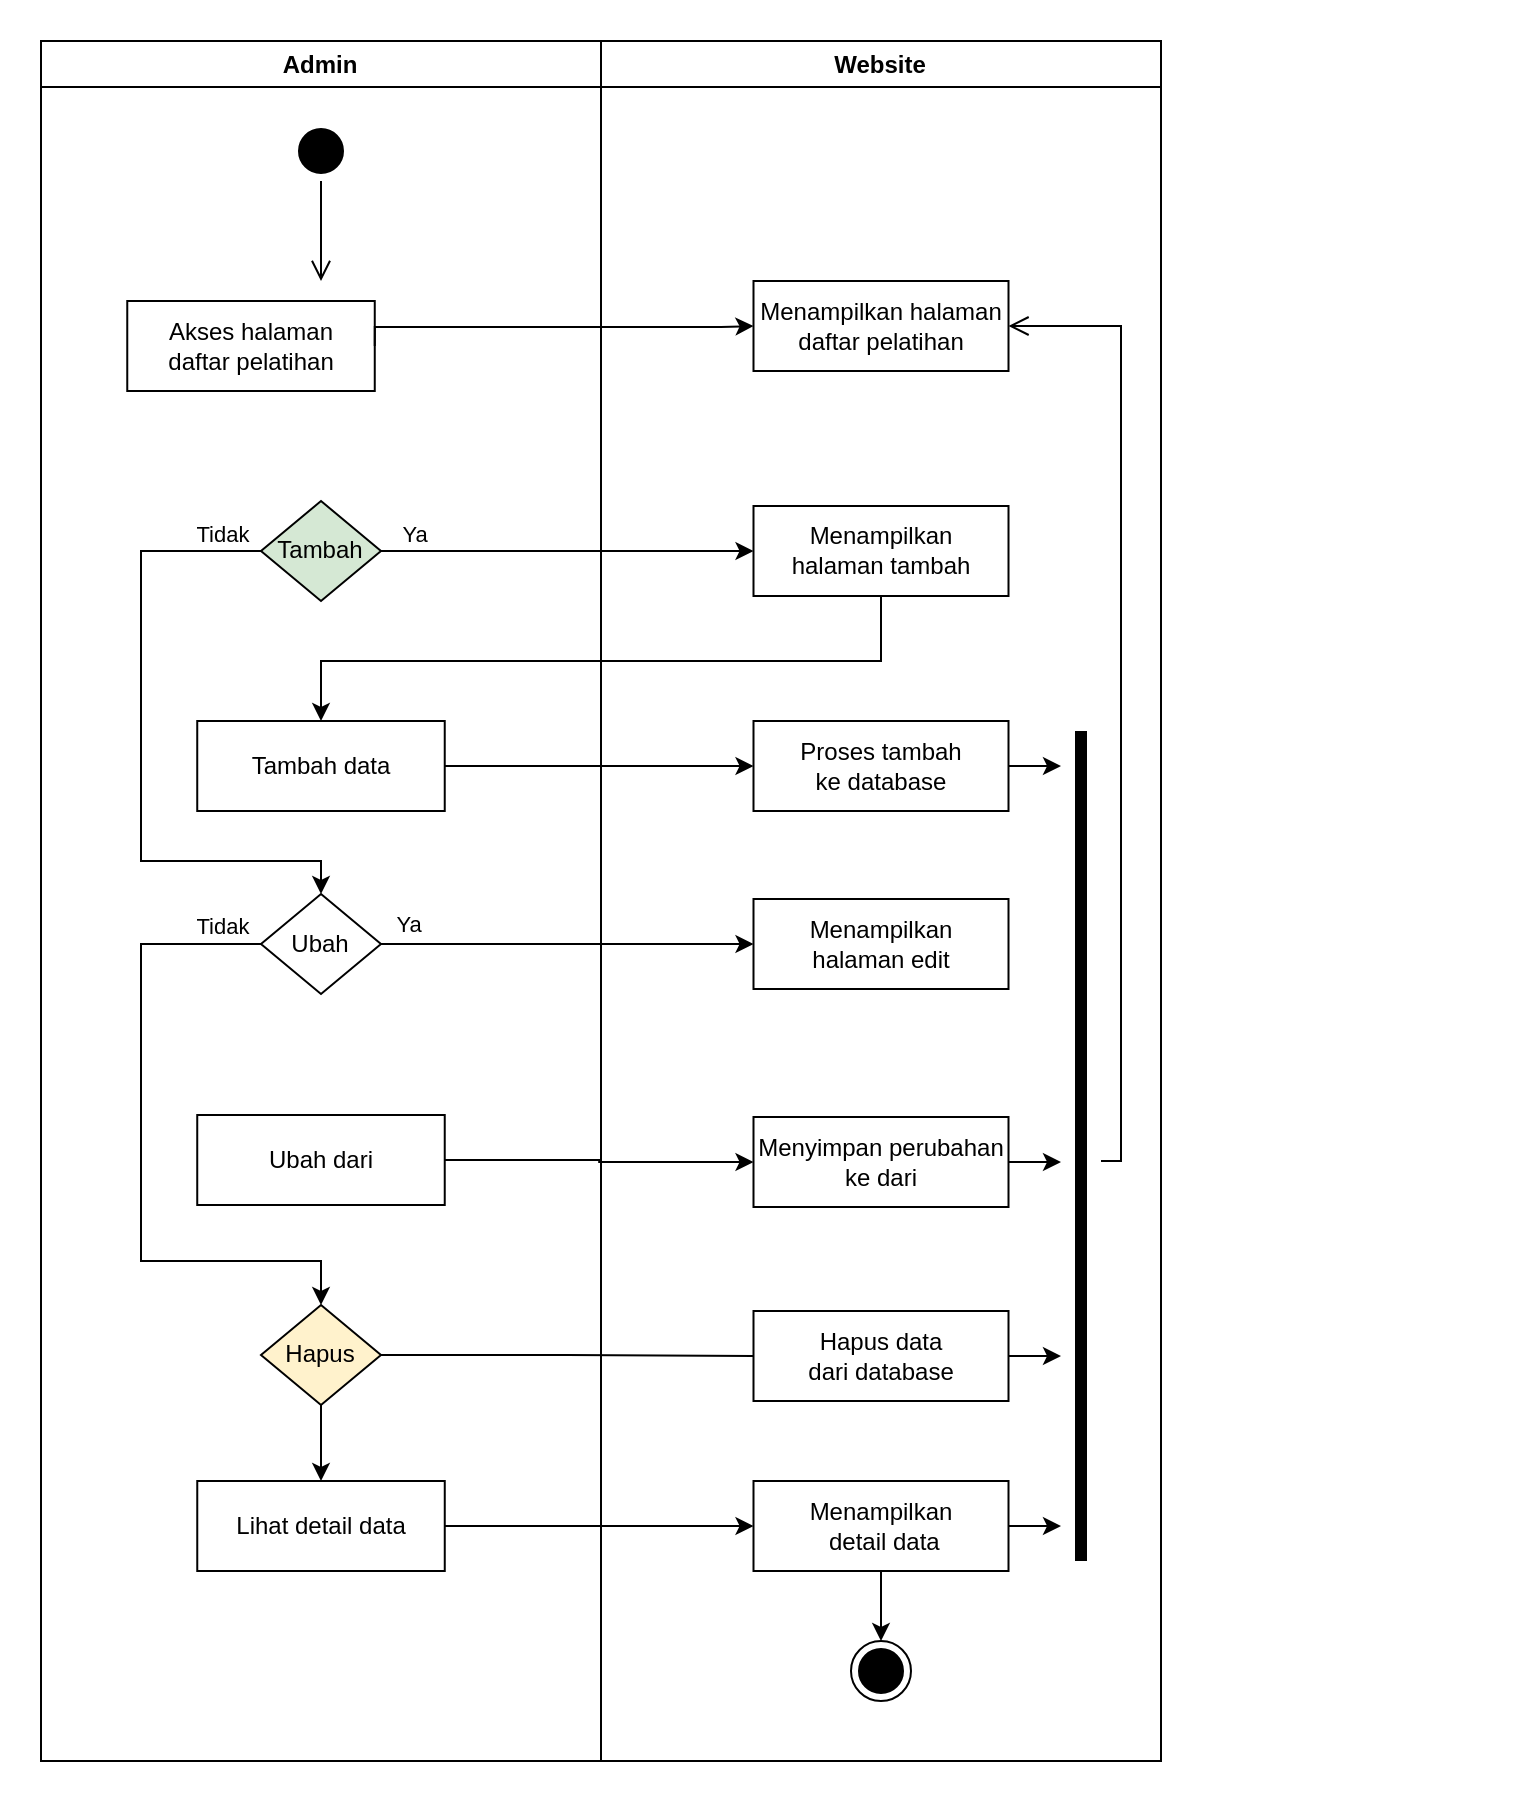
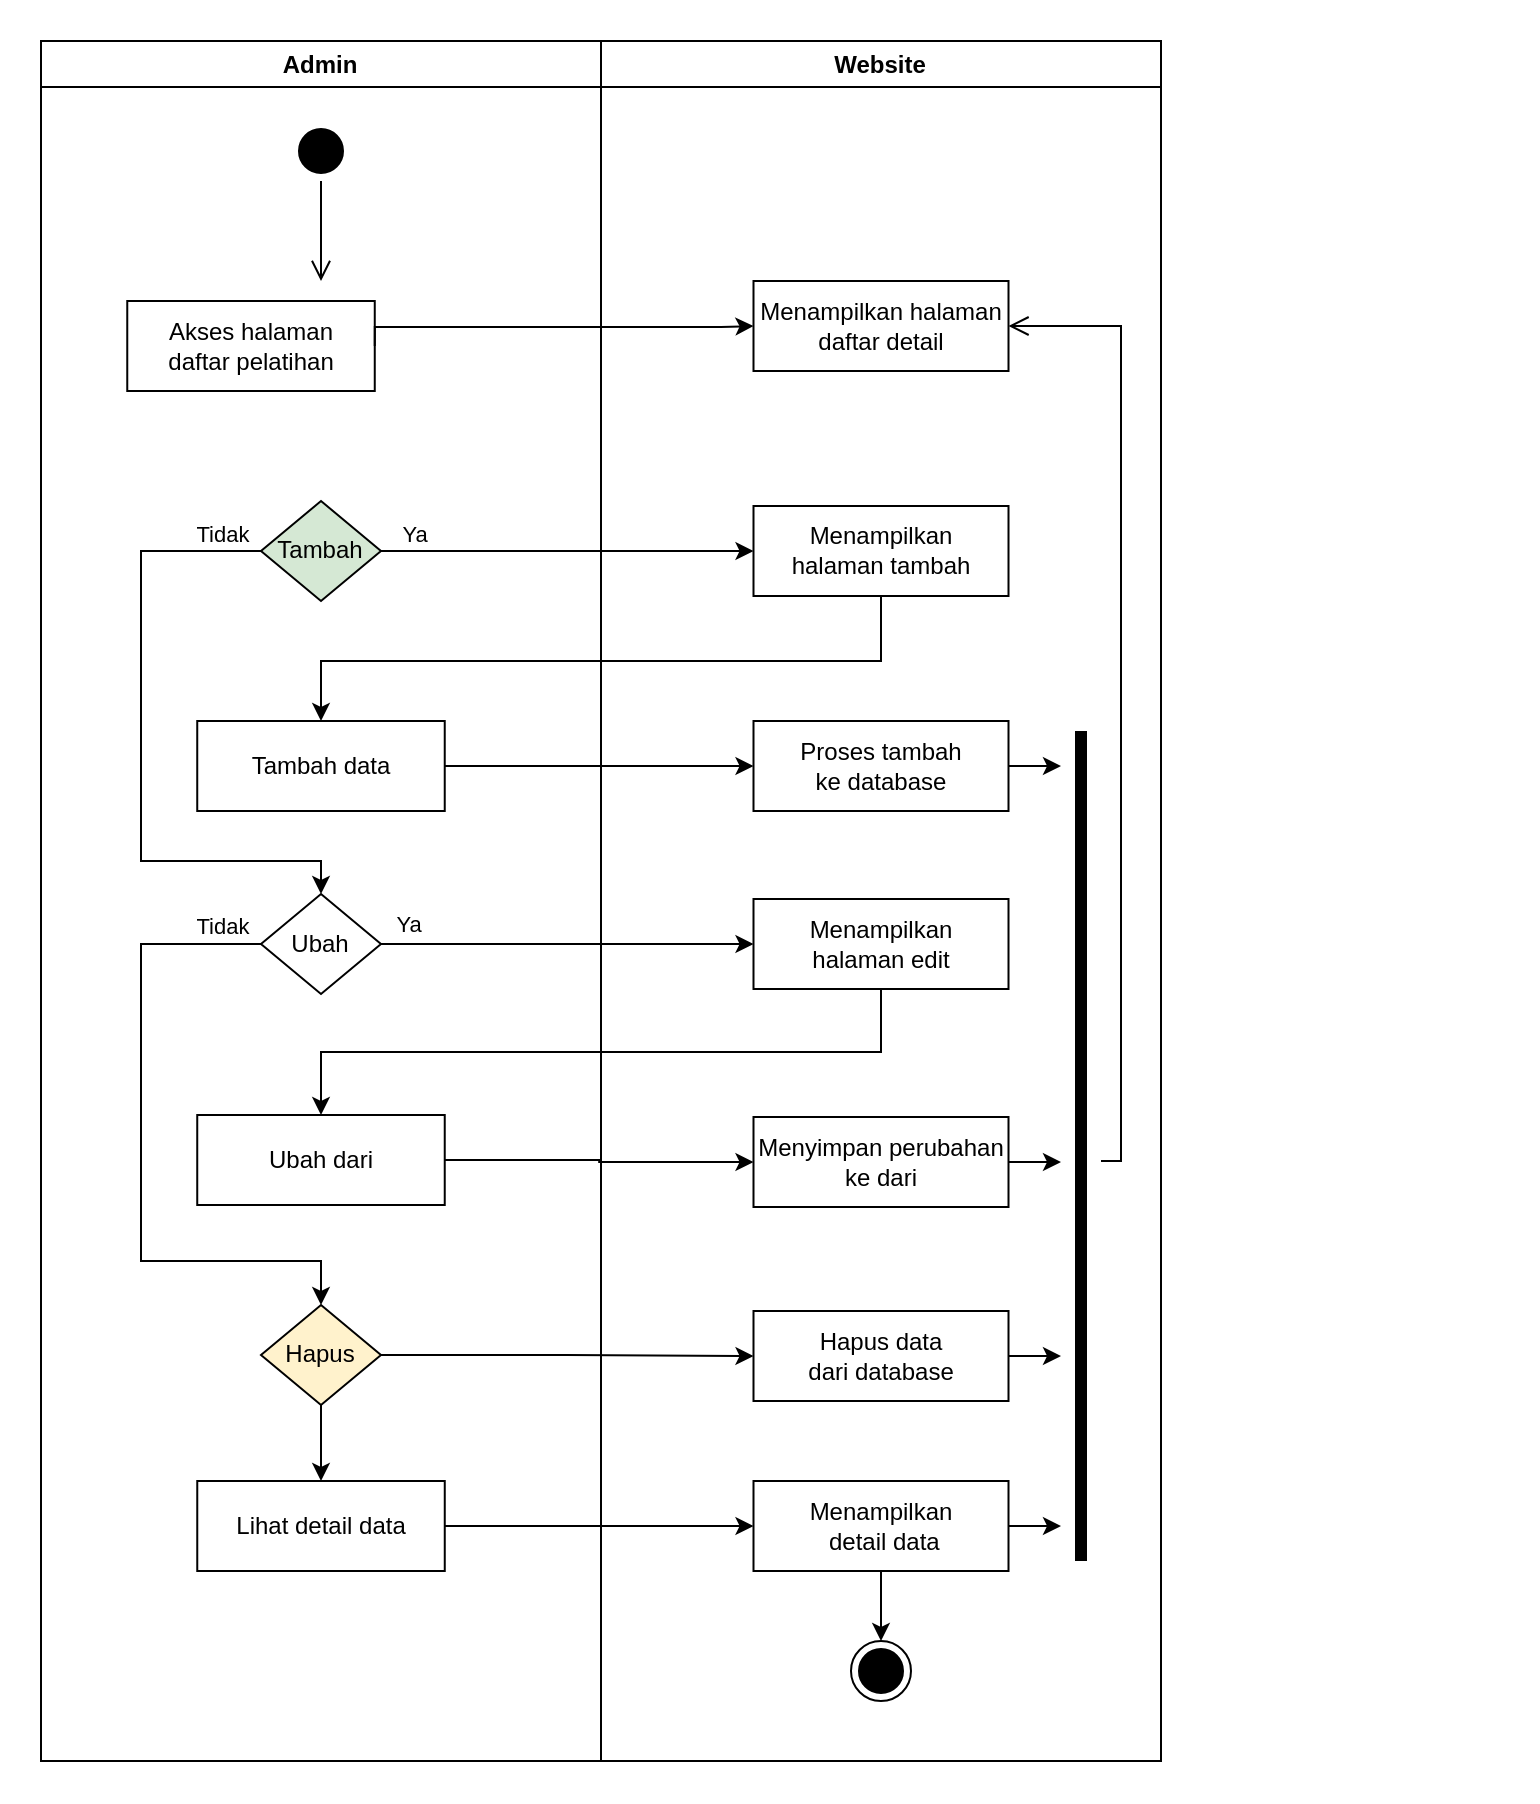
  <mxCell id="0" />
  <mxCell id="1" parent="0" />
  <mxCell id="2" value="Website" style="swimlane;fillColor=none;" parent="1" vertex="1"><mxGeometry x="300" y="20" width="280" height="860" as="geometry" /></mxCell>
- <mxCell id="3" value="Menampilkan halaman&lt;br&gt;daftar pelatihan" style="html=1;strokeColor=#000000;fillColor=default;" parent="2" vertex="1"><mxGeometry x="76.25" y="120" width="127.5" height="45" as="geometry" /></mxCell>
+ <mxCell id="3" value="Menampilkan halaman&lt;br&gt;daftar detail" style="html=1;strokeColor=#000000;fillColor=default;" parent="2" vertex="1"><mxGeometry x="76.25" y="120" width="127.5" height="45" as="geometry" /></mxCell>
  <mxCell id="4" value="" style="ellipse;html=1;shape=endState;fillColor=#000000;strokeColor=#000000;" parent="2" vertex="1"><mxGeometry x="125" y="800" width="30" height="30" as="geometry" /></mxCell>
  <mxCell id="5" value="Menampilkan &lt;br&gt;halaman tambah" style="html=1;strokeColor=#000000;fillColor=default;" parent="2" vertex="1"><mxGeometry x="76.25" y="232.5" width="127.5" height="45" as="geometry" /></mxCell>
  <mxCell id="6" value="Proses tambah&lt;br&gt;ke database" style="html=1;strokeColor=#000000;fillColor=default;" parent="2" vertex="1"><mxGeometry x="76.25" y="340" width="127.5" height="45" as="geometry" /></mxCell>
  <mxCell id="7" value="Menampilkan &lt;br&gt;halaman edit" style="html=1;strokeColor=#000000;fillColor=default;" parent="2" vertex="1"><mxGeometry x="76.25" y="429" width="127.5" height="45" as="geometry" /></mxCell>
  <mxCell id="8" value="Menyimpan perubahan&lt;br&gt;ke dari" style="html=1;strokeColor=#000000;fillColor=default;" parent="2" vertex="1"><mxGeometry x="76.25" y="538" width="127.5" height="45" as="geometry" /></mxCell>
  <mxCell id="9" value="Hapus data&lt;br&gt;dari database" style="html=1;strokeColor=#000000;fillColor=default;" parent="2" vertex="1"><mxGeometry x="76.25" y="635" width="127.5" height="45" as="geometry" /></mxCell>
  <mxCell id="10" style="edgeStyle=orthogonalEdgeStyle;rounded=0;orthogonalLoop=1;jettySize=auto;html=1;exitX=0.5;exitY=1;exitDx=0;exitDy=0;entryX=0.5;entryY=0;entryDx=0;entryDy=0;" parent="2" source="11" target="4" edge="1"><mxGeometry relative="1" as="geometry" /></mxCell>
  <mxCell id="11" value="Menampilkan &lt;br&gt;&amp;nbsp;detail data" style="html=1;strokeColor=#000000;fillColor=default;" parent="2" vertex="1"><mxGeometry x="76.25" y="720" width="127.5" height="45" as="geometry" /></mxCell>
  <mxCell id="12" value="" style="shape=line;html=1;strokeWidth=6;strokeColor=#000000;rotation=-90;" parent="2" vertex="1"><mxGeometry x="32.5" y="547.5" width="415" height="10" as="geometry" /></mxCell>
  <mxCell id="13" value="" style="edgeStyle=orthogonalEdgeStyle;html=1;verticalAlign=bottom;endArrow=open;endSize=8;strokeColor=#000000;rounded=0;entryX=1;entryY=0.5;entryDx=0;entryDy=0;" parent="2" target="3" edge="1"><mxGeometry relative="1" as="geometry"><mxPoint x="350" y="400" as="targetPoint" /><mxPoint x="250" y="560" as="sourcePoint" /><Array as="points"><mxPoint x="260" y="560" /><mxPoint x="260" y="143" /></Array></mxGeometry></mxCell>
  <mxCell id="14" value="Admin" style="swimlane;fillColor=none;" parent="1" vertex="1"><mxGeometry x="20" y="20" width="280" height="860" as="geometry" /></mxCell>
  <mxCell id="15" value="" style="ellipse;html=1;shape=startState;fillColor=#000000;strokeColor=#000000;" parent="14" vertex="1"><mxGeometry x="125" y="40" width="30" height="30" as="geometry" /></mxCell>
  <mxCell id="16" value="" style="edgeStyle=orthogonalEdgeStyle;html=1;verticalAlign=bottom;endArrow=open;endSize=8;strokeColor=#000000;rounded=0;" parent="14" source="15" edge="1"><mxGeometry relative="1" as="geometry"><mxPoint x="140" y="120" as="targetPoint" /></mxGeometry></mxCell>
  <mxCell id="17" value="Akses halaman&lt;br&gt;daftar pelatihan" style="html=1;strokeColor=#000000;fillColor=default;" parent="14" vertex="1"><mxGeometry x="43.13" y="130" width="123.75" height="45" as="geometry" /></mxCell>
  <mxCell id="18" style="edgeStyle=orthogonalEdgeStyle;rounded=0;orthogonalLoop=1;jettySize=auto;html=1;exitX=0;exitY=0.5;exitDx=0;exitDy=0;entryX=0.5;entryY=0;entryDx=0;entryDy=0;" parent="14" source="19" target="23" edge="1"><mxGeometry relative="1" as="geometry"><Array as="points"><mxPoint x="50" y="255" /><mxPoint x="50" y="410" /><mxPoint x="140" y="410" /></Array></mxGeometry></mxCell>
  <mxCell id="19" value="Tambah" style="rhombus;whiteSpace=wrap;html=1;fillColor=#d5e8d4;" parent="14" vertex="1"><mxGeometry x="110" y="230" width="59.99" height="50" as="geometry" /></mxCell>
  <mxCell id="20" value="Tambah data" style="html=1;strokeColor=#000000;fillColor=default;" parent="14" vertex="1"><mxGeometry x="78.12" y="340" width="123.75" height="45" as="geometry" /></mxCell>
  <mxCell id="21" style="edgeStyle=orthogonalEdgeStyle;rounded=0;orthogonalLoop=1;jettySize=auto;html=1;exitX=0;exitY=0.5;exitDx=0;exitDy=0;entryX=0.5;entryY=0;entryDx=0;entryDy=0;" parent="14" source="23" target="27" edge="1"><mxGeometry relative="1" as="geometry"><Array as="points"><mxPoint x="50" y="451" /><mxPoint x="50" y="610" /><mxPoint x="140" y="610" /></Array></mxGeometry></mxCell>
  <mxCell id="22" value="Tidak" style="edgeLabel;html=1;align=center;verticalAlign=middle;resizable=0;points=[];" parent="21" connectable="0" vertex="1"><mxGeometry x="-0.881" y="-1" relative="1" as="geometry"><mxPoint y="-8" as="offset" /></mxGeometry></mxCell>
  <mxCell id="23" value="Ubah" style="rhombus;whiteSpace=wrap;html=1;" parent="14" vertex="1"><mxGeometry x="110.0" y="426.5" width="59.99" height="50" as="geometry" /></mxCell>
  <mxCell id="24" value="Tidak" style="edgeLabel;html=1;align=center;verticalAlign=middle;resizable=0;points=[];" parent="14" connectable="0" vertex="1"><mxGeometry x="188.871" y="253" as="geometry"><mxPoint x="-98" y="-7" as="offset" /></mxGeometry></mxCell>
  <mxCell id="25" value="Ubah dari" style="html=1;strokeColor=#000000;fillColor=default;" parent="14" vertex="1"><mxGeometry x="78.12" y="537" width="123.75" height="45" as="geometry" /></mxCell>
  <mxCell id="26" style="edgeStyle=orthogonalEdgeStyle;rounded=0;orthogonalLoop=1;jettySize=auto;html=1;exitX=0.5;exitY=1;exitDx=0;exitDy=0;entryX=0.5;entryY=0;entryDx=0;entryDy=0;" parent="14" source="27" target="28" edge="1"><mxGeometry relative="1" as="geometry" /></mxCell>
  <mxCell id="27" value="Hapus" style="rhombus;whiteSpace=wrap;html=1;fillColor=#fff2cc;" parent="14" vertex="1"><mxGeometry x="110" y="632" width="59.99" height="50" as="geometry" /></mxCell>
  <mxCell id="28" value="Lihat detail data" style="html=1;strokeColor=#000000;fillColor=default;" parent="14" vertex="1"><mxGeometry x="78.13" y="720" width="123.75" height="45" as="geometry" /></mxCell>
  <mxCell id="29" style="edgeStyle=orthogonalEdgeStyle;rounded=0;orthogonalLoop=1;jettySize=auto;html=1;exitX=1;exitY=0.5;exitDx=0;exitDy=0;strokeColor=#000000;entryX=0;entryY=0.5;entryDx=0;entryDy=0;" parent="1" source="17" target="3" edge="1"><mxGeometry relative="1" as="geometry"><mxPoint x="420" y="85" as="targetPoint" /><Array as="points"><mxPoint x="360" y="163" /><mxPoint x="370" y="163" /></Array></mxGeometry></mxCell>
  <mxCell id="30" style="edgeStyle=orthogonalEdgeStyle;rounded=0;orthogonalLoop=1;jettySize=auto;html=1;exitX=1;exitY=0.5;exitDx=0;exitDy=0;entryX=0;entryY=0.5;entryDx=0;entryDy=0;" parent="1" source="19" target="5" edge="1"><mxGeometry relative="1" as="geometry" /></mxCell>
  <mxCell id="31" value="Ya" style="edgeLabel;html=1;align=center;verticalAlign=middle;resizable=0;points=[];" parent="30" connectable="0" vertex="1"><mxGeometry x="-0.815" y="2" relative="1" as="geometry"><mxPoint y="-7" as="offset" /></mxGeometry></mxCell>
  <mxCell id="32" style="edgeStyle=orthogonalEdgeStyle;rounded=0;orthogonalLoop=1;jettySize=auto;html=1;exitX=0.5;exitY=1;exitDx=0;exitDy=0;entryX=0.5;entryY=0;entryDx=0;entryDy=0;" parent="1" source="5" target="20" edge="1"><mxGeometry relative="1" as="geometry"><Array as="points"><mxPoint x="440" y="330" /><mxPoint x="160" y="330" /></Array></mxGeometry></mxCell>
  <mxCell id="33" style="edgeStyle=orthogonalEdgeStyle;rounded=0;orthogonalLoop=1;jettySize=auto;html=1;exitX=1;exitY=0.5;exitDx=0;exitDy=0;entryX=0;entryY=0.5;entryDx=0;entryDy=0;" parent="1" source="20" target="6" edge="1"><mxGeometry relative="1" as="geometry" /></mxCell>
  <mxCell id="34" style="edgeStyle=orthogonalEdgeStyle;rounded=0;orthogonalLoop=1;jettySize=auto;html=1;exitX=1;exitY=0.5;exitDx=0;exitDy=0;entryX=0;entryY=0.5;entryDx=0;entryDy=0;" parent="1" source="23" target="7" edge="1"><mxGeometry relative="1" as="geometry" /></mxCell>
  <mxCell id="35" value="Ya" style="edgeLabel;html=1;align=center;verticalAlign=middle;resizable=0;points=[];" parent="34" connectable="0" vertex="1"><mxGeometry x="-0.853" y="1" relative="1" as="geometry"><mxPoint y="-9" as="offset" /></mxGeometry></mxCell>
+ <mxCell id="36" style="edgeStyle=orthogonalEdgeStyle;rounded=0;orthogonalLoop=1;jettySize=auto;html=1;exitX=0.5;exitY=1;exitDx=0;exitDy=0;entryX=0.5;entryY=0;entryDx=0;entryDy=0;" parent="1" source="7" target="25" edge="1"><mxGeometry relative="1" as="geometry" /></mxCell>
  <mxCell id="37" style="edgeStyle=orthogonalEdgeStyle;rounded=0;orthogonalLoop=1;jettySize=auto;html=1;exitX=1;exitY=0.5;exitDx=0;exitDy=0;entryX=0;entryY=0.5;entryDx=0;entryDy=0;" parent="1" source="25" target="8" edge="1"><mxGeometry relative="1" as="geometry" /></mxCell>
- <mxCell id="38" style="edgeStyle=orthogonalEdgeStyle;rounded=0;orthogonalLoop=1;jettySize=auto;html=1;exitX=1;exitY=0.5;exitDx=0;exitDy=0;entryX=0;entryY=0.5;entryDx=0;entryDy=0;endArrow=none;" parent="1" source="27" target="9" edge="1"><mxGeometry relative="1" as="geometry" /></mxCell>
+ <mxCell id="38" style="edgeStyle=orthogonalEdgeStyle;rounded=0;orthogonalLoop=1;jettySize=auto;html=1;exitX=1;exitY=0.5;exitDx=0;exitDy=0;entryX=0;entryY=0.5;entryDx=0;entryDy=0;" parent="1" source="27" target="9" edge="1"><mxGeometry relative="1" as="geometry" /></mxCell>
  <mxCell id="39" style="edgeStyle=orthogonalEdgeStyle;rounded=0;orthogonalLoop=1;jettySize=auto;html=1;exitX=1;exitY=0.5;exitDx=0;exitDy=0;entryX=0;entryY=0.5;entryDx=0;entryDy=0;" parent="1" source="28" target="11" edge="1"><mxGeometry relative="1" as="geometry" /></mxCell>
  <mxCell id="40" style="edgeStyle=orthogonalEdgeStyle;rounded=0;orthogonalLoop=1;jettySize=auto;html=1;exitX=1;exitY=0.5;exitDx=0;exitDy=0;" parent="1" source="11" edge="1"><mxGeometry relative="1" as="geometry"><mxPoint x="530" y="762.333" as="targetPoint" /></mxGeometry></mxCell>
  <mxCell id="41" style="edgeStyle=orthogonalEdgeStyle;rounded=0;orthogonalLoop=1;jettySize=auto;html=1;exitX=1;exitY=0.5;exitDx=0;exitDy=0;" parent="1" source="9" edge="1"><mxGeometry relative="1" as="geometry"><mxPoint x="530" y="677.667" as="targetPoint" /></mxGeometry></mxCell>
  <mxCell id="42" style="edgeStyle=orthogonalEdgeStyle;rounded=0;orthogonalLoop=1;jettySize=auto;html=1;exitX=1;exitY=0.5;exitDx=0;exitDy=0;" parent="1" source="8" edge="1"><mxGeometry relative="1" as="geometry"><mxPoint x="530" y="580.333" as="targetPoint" /></mxGeometry></mxCell>
  <mxCell id="43" style="edgeStyle=orthogonalEdgeStyle;rounded=0;orthogonalLoop=1;jettySize=auto;html=1;exitX=1;exitY=0.5;exitDx=0;exitDy=0;" parent="1" source="6" edge="1"><mxGeometry relative="1" as="geometry"><mxPoint x="530" y="382.333" as="targetPoint" /></mxGeometry></mxCell>
